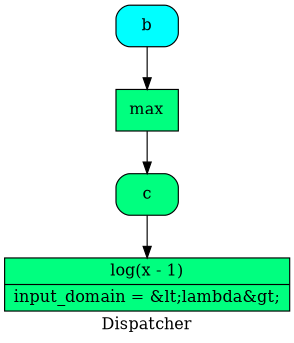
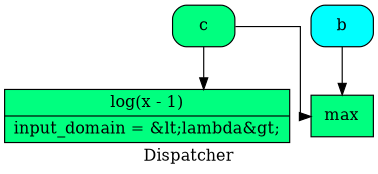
  digraph {
    label=Dispatcher
    splines=ortho
    node [fillcolor=springgreen shape=Mrecord style=filled]
    n1 [label="{ c  }"]
    n2 [label="{ log(x - 1) | input_domain = &amp;lt;lambda&amp;gt; }" shape=record]
    n3 [label="{ max  }" shape=record]
    n4 [fillcolor=cyan label="{ b  }"]
    n1 -> n2
-   n3 -> n1
+   n1 -> n3
    n4 -> n3
  }
